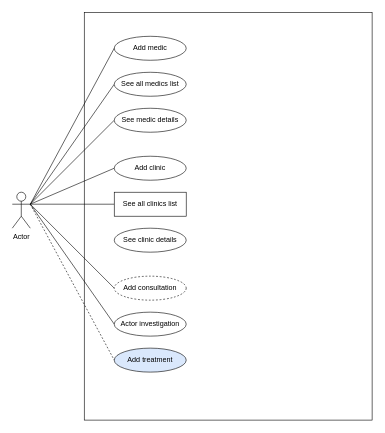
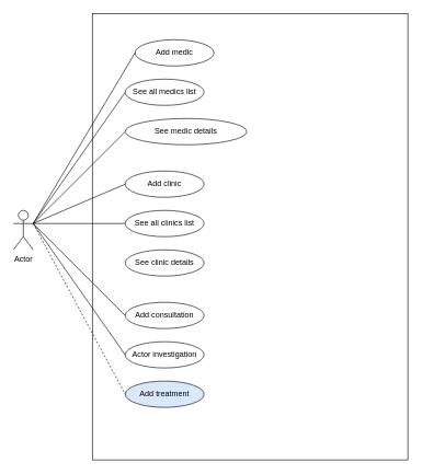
  <mxCell id="0" />
  <mxCell id="1" parent="0" />
  <mxCell id="2" value="" style="rounded=0;whiteSpace=wrap;html=1;" vertex="1" parent="1"><mxGeometry x="140" y="20" width="480" height="680" as="geometry" /></mxCell>
- <mxCell id="3" value="Add medic" style="ellipse;whiteSpace=wrap;html=1;" vertex="1" parent="1"><mxGeometry x="190" y="60" width="120" height="40" as="geometry" /></mxCell>
+ <mxCell id="3" value="Add medic" style="ellipse;whiteSpace=wrap;html=1;" vertex="1" parent="1"><mxGeometry x="205" y="60" width="120" height="40" as="geometry" /></mxCell>
  <mxCell id="4" style="rounded=0;orthogonalLoop=1;jettySize=auto;html=1;exitX=1;exitY=0.333;exitDx=0;exitDy=0;exitPerimeter=0;entryX=0;entryY=0.5;entryDx=0;entryDy=0;endArrow=none;endFill=0;" edge="1" parent="1" source="12" target="3"><mxGeometry relative="1" as="geometry" /></mxCell>
  <mxCell id="5" style="rounded=0;orthogonalLoop=1;jettySize=auto;html=1;exitX=1;exitY=0.333;exitDx=0;exitDy=0;exitPerimeter=0;entryX=0;entryY=0.5;entryDx=0;entryDy=0;endArrow=none;endFill=0;" edge="1" parent="1" source="12" target="13"><mxGeometry relative="1" as="geometry" /></mxCell>
  <mxCell id="6" style="edgeStyle=none;rounded=0;orthogonalLoop=1;jettySize=auto;html=1;exitX=1;exitY=0.333;exitDx=0;exitDy=0;exitPerimeter=0;entryX=0;entryY=0.5;entryDx=0;entryDy=0;endArrow=none;endFill=0;" edge="1" parent="1" source="12" target="14"><mxGeometry relative="1" as="geometry" /></mxCell>
  <mxCell id="7" style="edgeStyle=none;rounded=0;orthogonalLoop=1;jettySize=auto;html=1;exitX=1;exitY=0.333;exitDx=0;exitDy=0;exitPerimeter=0;entryX=0;entryY=0.5;entryDx=0;entryDy=0;endArrow=none;endFill=0;" edge="1" parent="1" source="12" target="15"><mxGeometry relative="1" as="geometry" /></mxCell>
  <mxCell id="8" style="edgeStyle=none;rounded=0;orthogonalLoop=1;jettySize=auto;html=1;exitX=1;exitY=0.333;exitDx=0;exitDy=0;exitPerimeter=0;entryX=0;entryY=0.5;entryDx=0;entryDy=0;endArrow=none;endFill=0;" edge="1" parent="1" source="12" target="16"><mxGeometry relative="1" as="geometry" /></mxCell>
  <mxCell id="9" style="edgeStyle=none;rounded=0;orthogonalLoop=1;jettySize=auto;html=1;exitX=1;exitY=0.333;exitDx=0;exitDy=0;exitPerimeter=0;entryX=0;entryY=0.5;entryDx=0;entryDy=0;endArrow=none;endFill=0;" edge="1" parent="1" source="12" target="18"><mxGeometry relative="1" as="geometry" /></mxCell>
  <mxCell id="10" style="edgeStyle=none;rounded=0;orthogonalLoop=1;jettySize=auto;html=1;exitX=1;exitY=0.333;exitDx=0;exitDy=0;exitPerimeter=0;entryX=0;entryY=0.5;entryDx=0;entryDy=0;endArrow=none;endFill=0;" edge="1" parent="1" source="12" target="19"><mxGeometry relative="1" as="geometry" /></mxCell>
  <mxCell id="11" style="edgeStyle=none;rounded=0;orthogonalLoop=1;jettySize=auto;html=1;exitX=1;exitY=0.333;exitDx=0;exitDy=0;exitPerimeter=0;entryX=0;entryY=0.5;entryDx=0;entryDy=0;endArrow=none;endFill=0;dashed=1;" edge="1" parent="1" source="12" target="20"><mxGeometry relative="1" as="geometry" /></mxCell>
  <mxCell id="12" value="Actor" style="shape=umlActor;verticalLabelPosition=bottom;verticalAlign=top;html=1;outlineConnect=0;" vertex="1" parent="1"><mxGeometry x="20" y="320" width="30" height="60" as="geometry" /></mxCell>
  <mxCell id="13" value="See all medics&amp;nbsp;list" style="ellipse;whiteSpace=wrap;html=1;" vertex="1" parent="1"><mxGeometry x="190" y="120" width="120" height="40" as="geometry" /></mxCell>
- <mxCell id="14" value="See medic details" style="ellipse;whiteSpace=wrap;html=1;" vertex="1" parent="1"><mxGeometry x="190" y="180" width="120" height="40" as="geometry" /></mxCell>
+ <mxCell id="14" value="See medic details" style="ellipse;whiteSpace=wrap;html=1;" vertex="1" parent="1"><mxGeometry x="190" y="180" width="185" height="40" as="geometry" /></mxCell>
  <mxCell id="15" value="Add clinic" style="ellipse;whiteSpace=wrap;html=1;" vertex="1" parent="1"><mxGeometry x="190" y="260" width="120" height="40" as="geometry" /></mxCell>
- <mxCell id="16" value="See all clinics list" style="whiteSpace=wrap;html=1;rounded=0;" vertex="1" parent="1"><mxGeometry x="190" y="320" width="120" height="40" as="geometry" /></mxCell>
+ <mxCell id="16" value="See all clinics list" style="ellipse;whiteSpace=wrap;html=1;" vertex="1" parent="1"><mxGeometry x="190" y="320" width="120" height="40" as="geometry" /></mxCell>
  <mxCell id="17" value="See clinic details" style="ellipse;whiteSpace=wrap;html=1;" vertex="1" parent="1"><mxGeometry x="190" y="380" width="120" height="40" as="geometry" /></mxCell>
- <mxCell id="18" value="Add consultation" style="ellipse;whiteSpace=wrap;html=1;dashed=1;" vertex="1" parent="1"><mxGeometry x="190" y="460" width="120" height="40" as="geometry" /></mxCell>
+ <mxCell id="18" value="Add consultation" style="ellipse;whiteSpace=wrap;html=1;" vertex="1" parent="1"><mxGeometry x="190" y="460" width="120" height="40" as="geometry" /></mxCell>
  <mxCell id="19" value="Actor investigation" style="ellipse;whiteSpace=wrap;html=1;" vertex="1" parent="1"><mxGeometry x="190" y="520" width="120" height="40" as="geometry" /></mxCell>
  <mxCell id="20" value="Add treatment" style="ellipse;whiteSpace=wrap;html=1;fillColor=#dae8fc;" vertex="1" parent="1"><mxGeometry x="190" y="580" width="120" height="40" as="geometry" /></mxCell>
